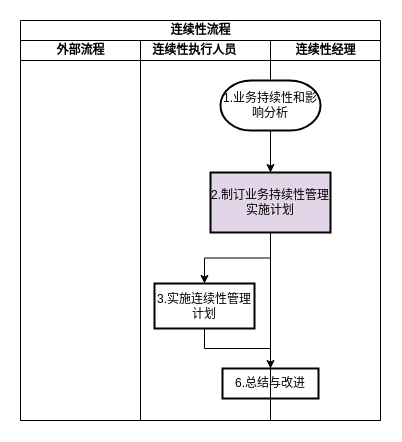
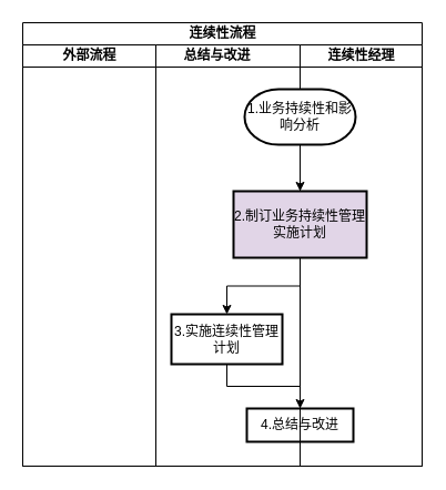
  <mxCell id="0" />
  <mxCell id="1" parent="0" />
  <mxCell id="2" value="连续性流程" style="swimlane;childLayout=stackLayout;resizeParent=1;resizeParentMax=0;startSize=20;html=1;" vertex="1" parent="1"><mxGeometry x="20" y="20" width="360" height="400" as="geometry" /></mxCell>
  <mxCell id="3" value="外部流程" style="swimlane;startSize=20;html=1;" vertex="1" parent="2"><mxGeometry y="20" width="120" height="380" as="geometry" /></mxCell>
- <mxCell id="4" value="连续性执行人员&lt;span style=&quot;white-space: pre;&quot;&gt;&#09;&lt;/span&gt;" style="swimlane;startSize=20;html=1;" vertex="1" parent="2"><mxGeometry x="120" y="20" width="130" height="380" as="geometry" /></mxCell>
+ <mxCell id="4" value="总结与改进&lt;span style=&quot;white-space: pre;&quot;&gt;&#09;&lt;/span&gt;" style="swimlane;startSize=20;html=1;" vertex="1" parent="2"><mxGeometry x="120" y="20" width="130" height="380" as="geometry" /></mxCell>
  <mxCell id="5" value="" style="edgeStyle=orthogonalEdgeStyle;rounded=0;orthogonalLoop=1;jettySize=auto;html=1;" edge="1" parent="4" source="6" target="7"><mxGeometry relative="1" as="geometry" /></mxCell>
  <mxCell id="6" value="3.实施连续性管理计划" style="whiteSpace=wrap;html=1;strokeWidth=2;" vertex="1" parent="4"><mxGeometry x="14" y="243" width="100" height="45" as="geometry" /></mxCell>
- <mxCell id="7" value="6.总结与改进" style="whiteSpace=wrap;html=1;strokeWidth=2;" vertex="1" parent="4"><mxGeometry x="82" y="328" width="96" height="30" as="geometry" /></mxCell>
+ <mxCell id="7" value="4.总结与改进" style="whiteSpace=wrap;html=1;strokeWidth=2;" vertex="1" parent="4"><mxGeometry x="82" y="328" width="96" height="30" as="geometry" /></mxCell>
  <mxCell id="8" value="连续性经理" style="swimlane;startSize=20;html=1;" vertex="1" parent="2"><mxGeometry x="250" y="20" width="110" height="380" as="geometry" /></mxCell>
  <mxCell id="9" value="" style="edgeStyle=orthogonalEdgeStyle;rounded=0;orthogonalLoop=1;jettySize=auto;html=1;" edge="1" parent="8" source="10" target="11"><mxGeometry relative="1" as="geometry" /></mxCell>
  <mxCell id="10" value="1.业务持续性和影响分析" style="strokeWidth=2;html=1;shape=mxgraph.flowchart.terminator;whiteSpace=wrap;" vertex="1" parent="8"><mxGeometry x="-50" y="40" width="100" height="50" as="geometry" /></mxCell>
  <mxCell id="11" value="2.制订业务持续性管理实施计划" style="whiteSpace=wrap;html=1;strokeWidth=2;fillColor=#e1d5e7;" vertex="1" parent="8"><mxGeometry x="-60" y="132" width="120" height="60" as="geometry" /></mxCell>
  <mxCell id="12" style="edgeStyle=orthogonalEdgeStyle;rounded=0;orthogonalLoop=1;jettySize=auto;html=1;exitX=0.5;exitY=1;exitDx=0;exitDy=0;entryX=0.5;entryY=0;entryDx=0;entryDy=0;" edge="1" parent="2" source="11" target="6"><mxGeometry relative="1" as="geometry" /></mxCell>
